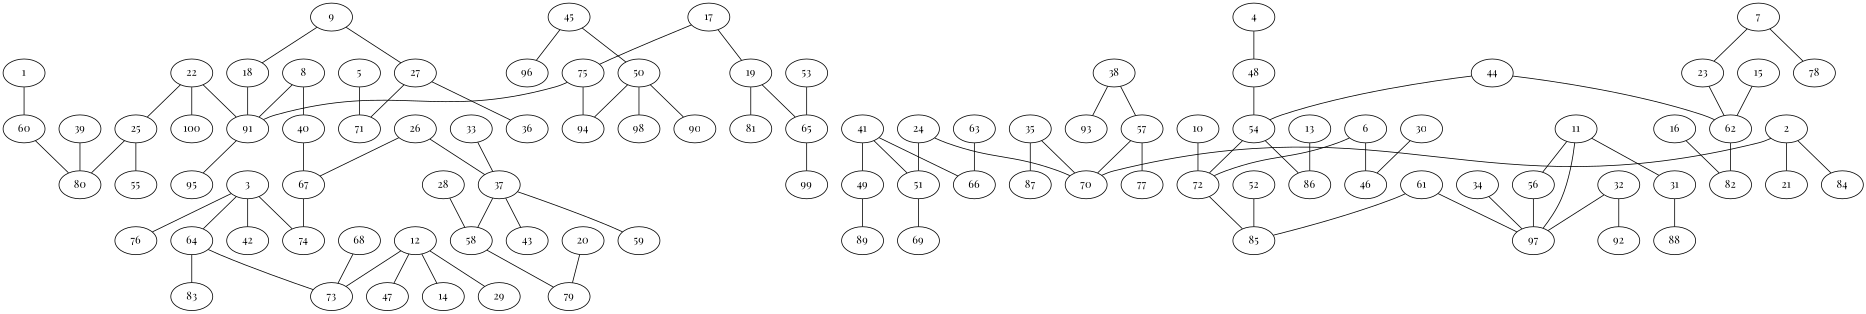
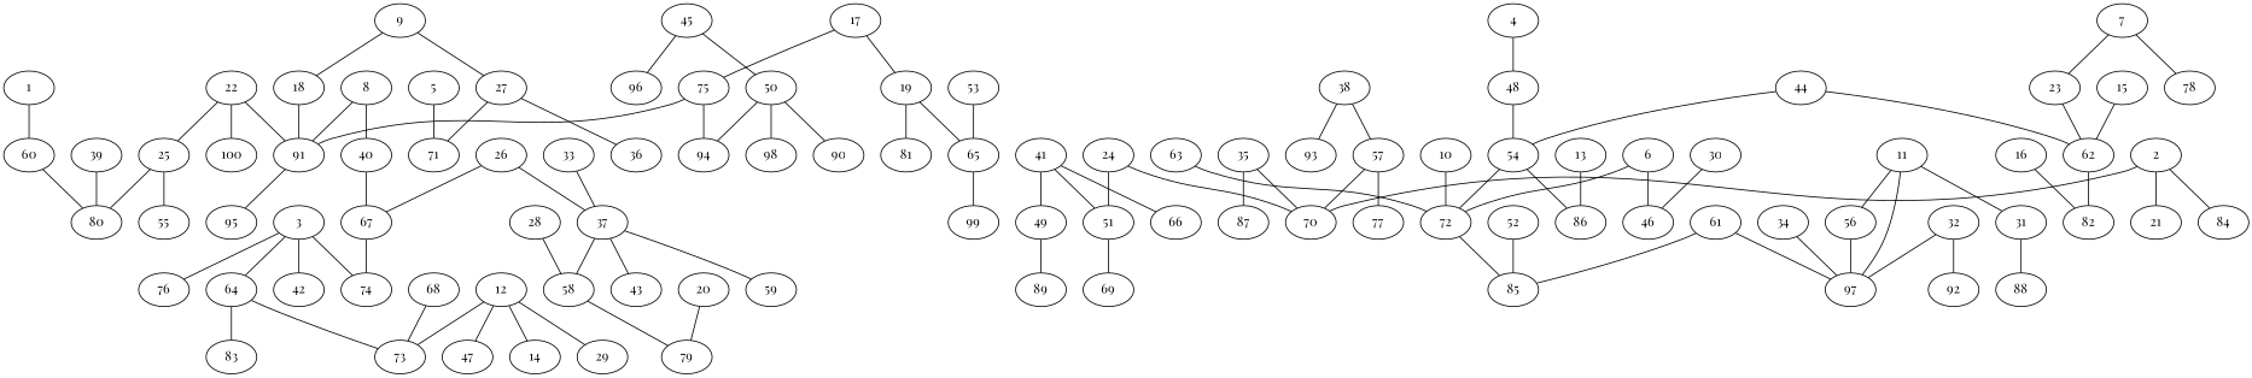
  digraph {
    fontname="Playfair Display"
    node [fontname="Playfair Display"]
    edge [dir=none fontname="Playfair Display"]
    1
    60
    80
    2
    70
    21
    84
    3
    74
    42
    64
    76
    73
    83
    4
    48
    54
    72
    86
    5
    71
    6
    46
    85
    7
    23
    78
    62
    82
    8
    40
    91
    67
    95
    9
    18
    27
    36
    10
    11
    97
    31
    56
    88
    12
    14
    29
    47
    13
    15
    16
    17
    75
    19
    94
    65
    81
    99
    20
    79
    22
    25
    100
    55
    24
    51
    69
    26
    37
    58
    43
    59
    28
    30
    32
    92
    33
    34
    35
    87
    38
    57
    93
    77
    39
    41
    66
    49
    89
    44
    45
    50
    96
    90
    98
    52
    53
    61
    63
    68
    1 -> 60
    60 -> 80
    2 -> 70
    2 -> 21
    2 -> 84
    3 -> 74
    3 -> 42
    3 -> 64
    3 -> 76
    64 -> 73
    64 -> 83
    4 -> 48
    48 -> 54
    54 -> 72
    54 -> 86
    72 -> 85
    5 -> 71
    6 -> 72
    6 -> 46
    7 -> 23
    7 -> 78
    23 -> 62
    62 -> 82
    8 -> 40
    8 -> 91
    40 -> 67
    91 -> 95
    67 -> 74
    9 -> 18
    9 -> 27
    18 -> 91
    27 -> 71
    27 -> 36
    10 -> 72
    11 -> 97
    11 -> 31
    11 -> 56
    31 -> 88
    56 -> 97
    12 -> 73
    12 -> 14
    12 -> 29
    12 -> 47
    13 -> 86
    15 -> 62
    16 -> 82
    17 -> 75
    17 -> 19
    75 -> 91
    75 -> 94
    19 -> 65
    19 -> 81
    65 -> 99
    20 -> 79
    22 -> 91
    22 -> 25
    22 -> 100
    25 -> 80
    25 -> 55
    24 -> 70
    24 -> 51
    51 -> 69
    26 -> 67
    26 -> 37
    37 -> 58
    37 -> 43
    37 -> 59
    58 -> 79
    28 -> 58
    30 -> 46
    32 -> 97
    32 -> 92
    33 -> 37
    34 -> 97
    35 -> 70
    35 -> 87
    38 -> 57
    38 -> 93
    57 -> 70
    57 -> 77
    39 -> 80
    41 -> 51
    41 -> 66
    41 -> 49
    49 -> 89
    44 -> 54
    44 -> 62
    45 -> 50
    45 -> 96
    50 -> 94
    50 -> 90
    50 -> 98
    52 -> 85
    53 -> 65
    61 -> 85
    61 -> 97
-   63 -> 66
+   63 -> 72
    68 -> 73
  }
